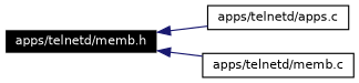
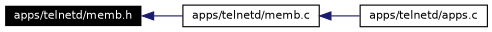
  digraph {
    fontname="DejaVu Sans"
    rankdir=LR
    node [color=black fillcolor=white fontname="DejaVu Sans" fontsize=10 shape=record style=filled]
    edge [color=midnightblue dir=back fontname="DejaVu Sans" fontsize=10 labelfontname=Helvetica labelfontsize=10 style=solid]
    n1 [color=white fillcolor=black fontcolor=white height=0.2 label="apps/telnetd/memb.h" width=0.4]
    n2 [height=0.2 label="apps/telnetd/apps.c" width=0.4]
    n3 [height=0.2 label="apps/telnetd/memb.c" width=0.4]
-   n1 -> n2
+   n3 -> n2
    n1 -> n3
  }
